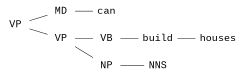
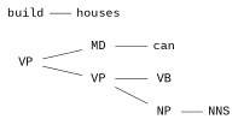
  graph {
    fontname="Liberation Mono"
    rankdir=LR
    splines=false
    node [fontname="Liberation Mono" fontsize=20 shape=plaintext]
    edge [fontname="Liberation Mono"]
    n1 [label=VP]
    n2 [label=MD]
    n3 [label=VP]
    n4 [label=can]
    n5 [label=VB]
    n6 [label=NP]
    n7 [label=build]
    n8 [label=NNS]
    n9 [label=houses]
    n1 -- n2
    n1 -- n3
    n2 -- n4
    n3 -- n5
    n3 -- n6
-   n5 -- n7
    n6 -- n8
    n7 -- n9
  }
